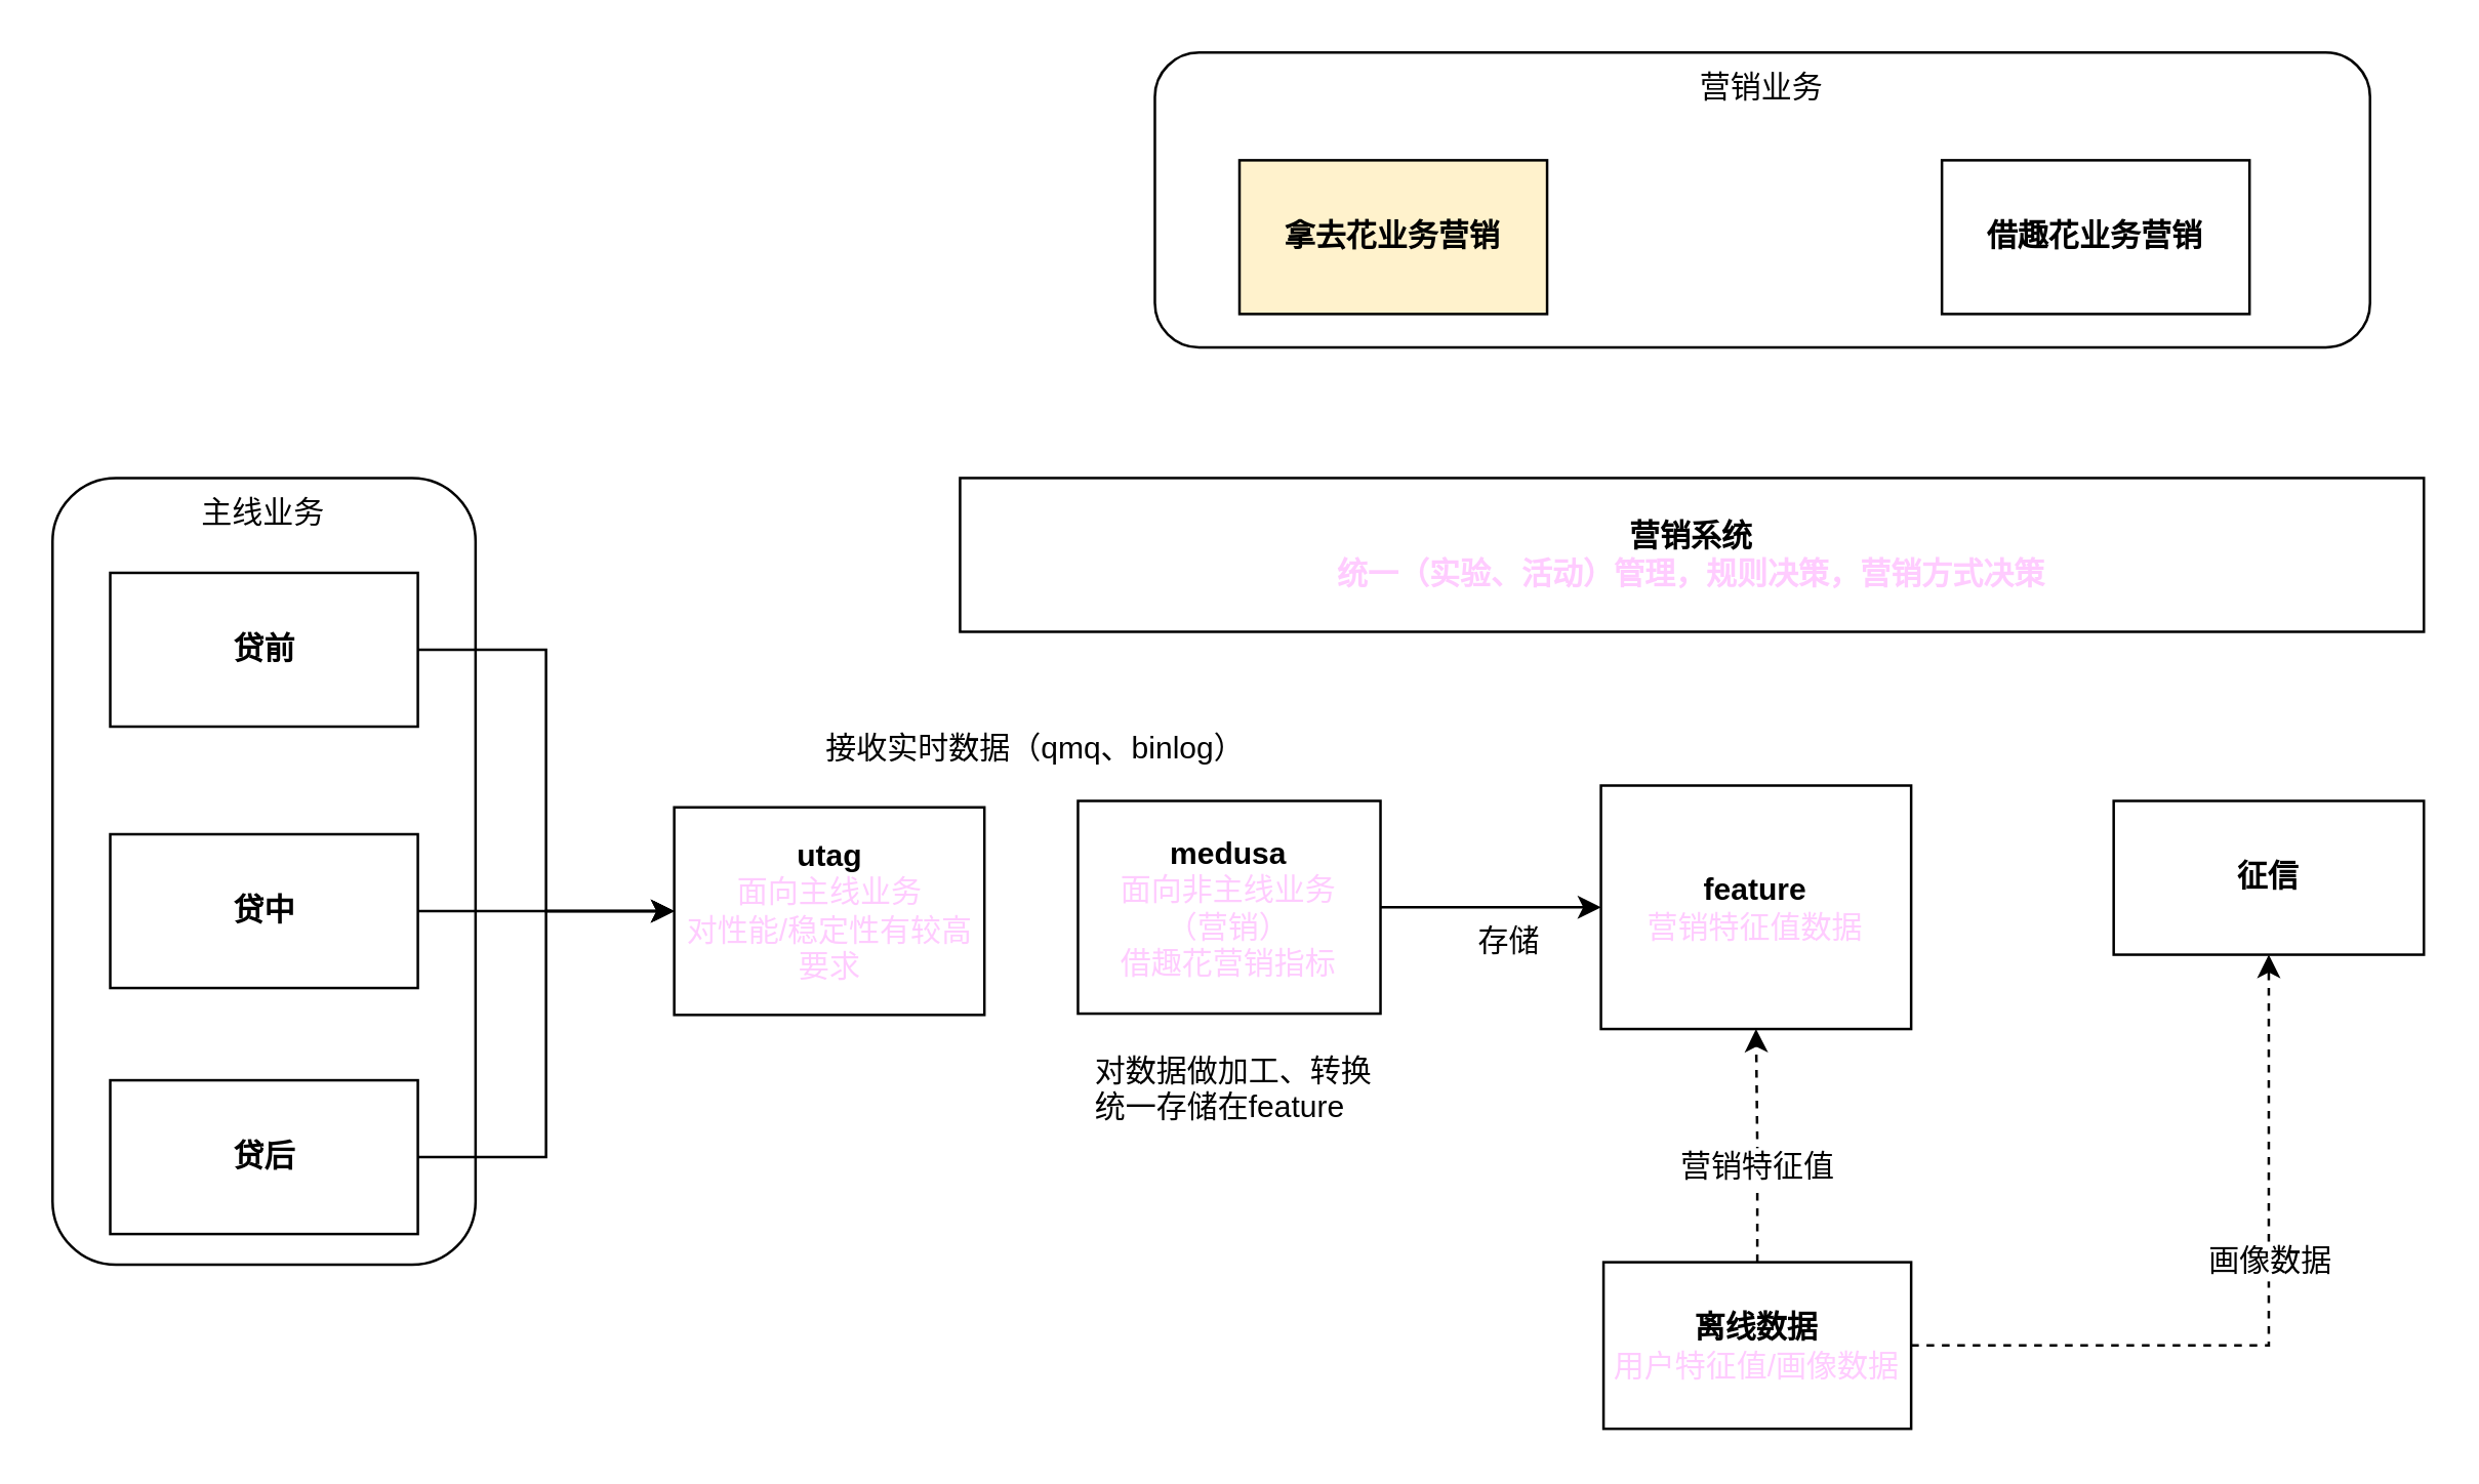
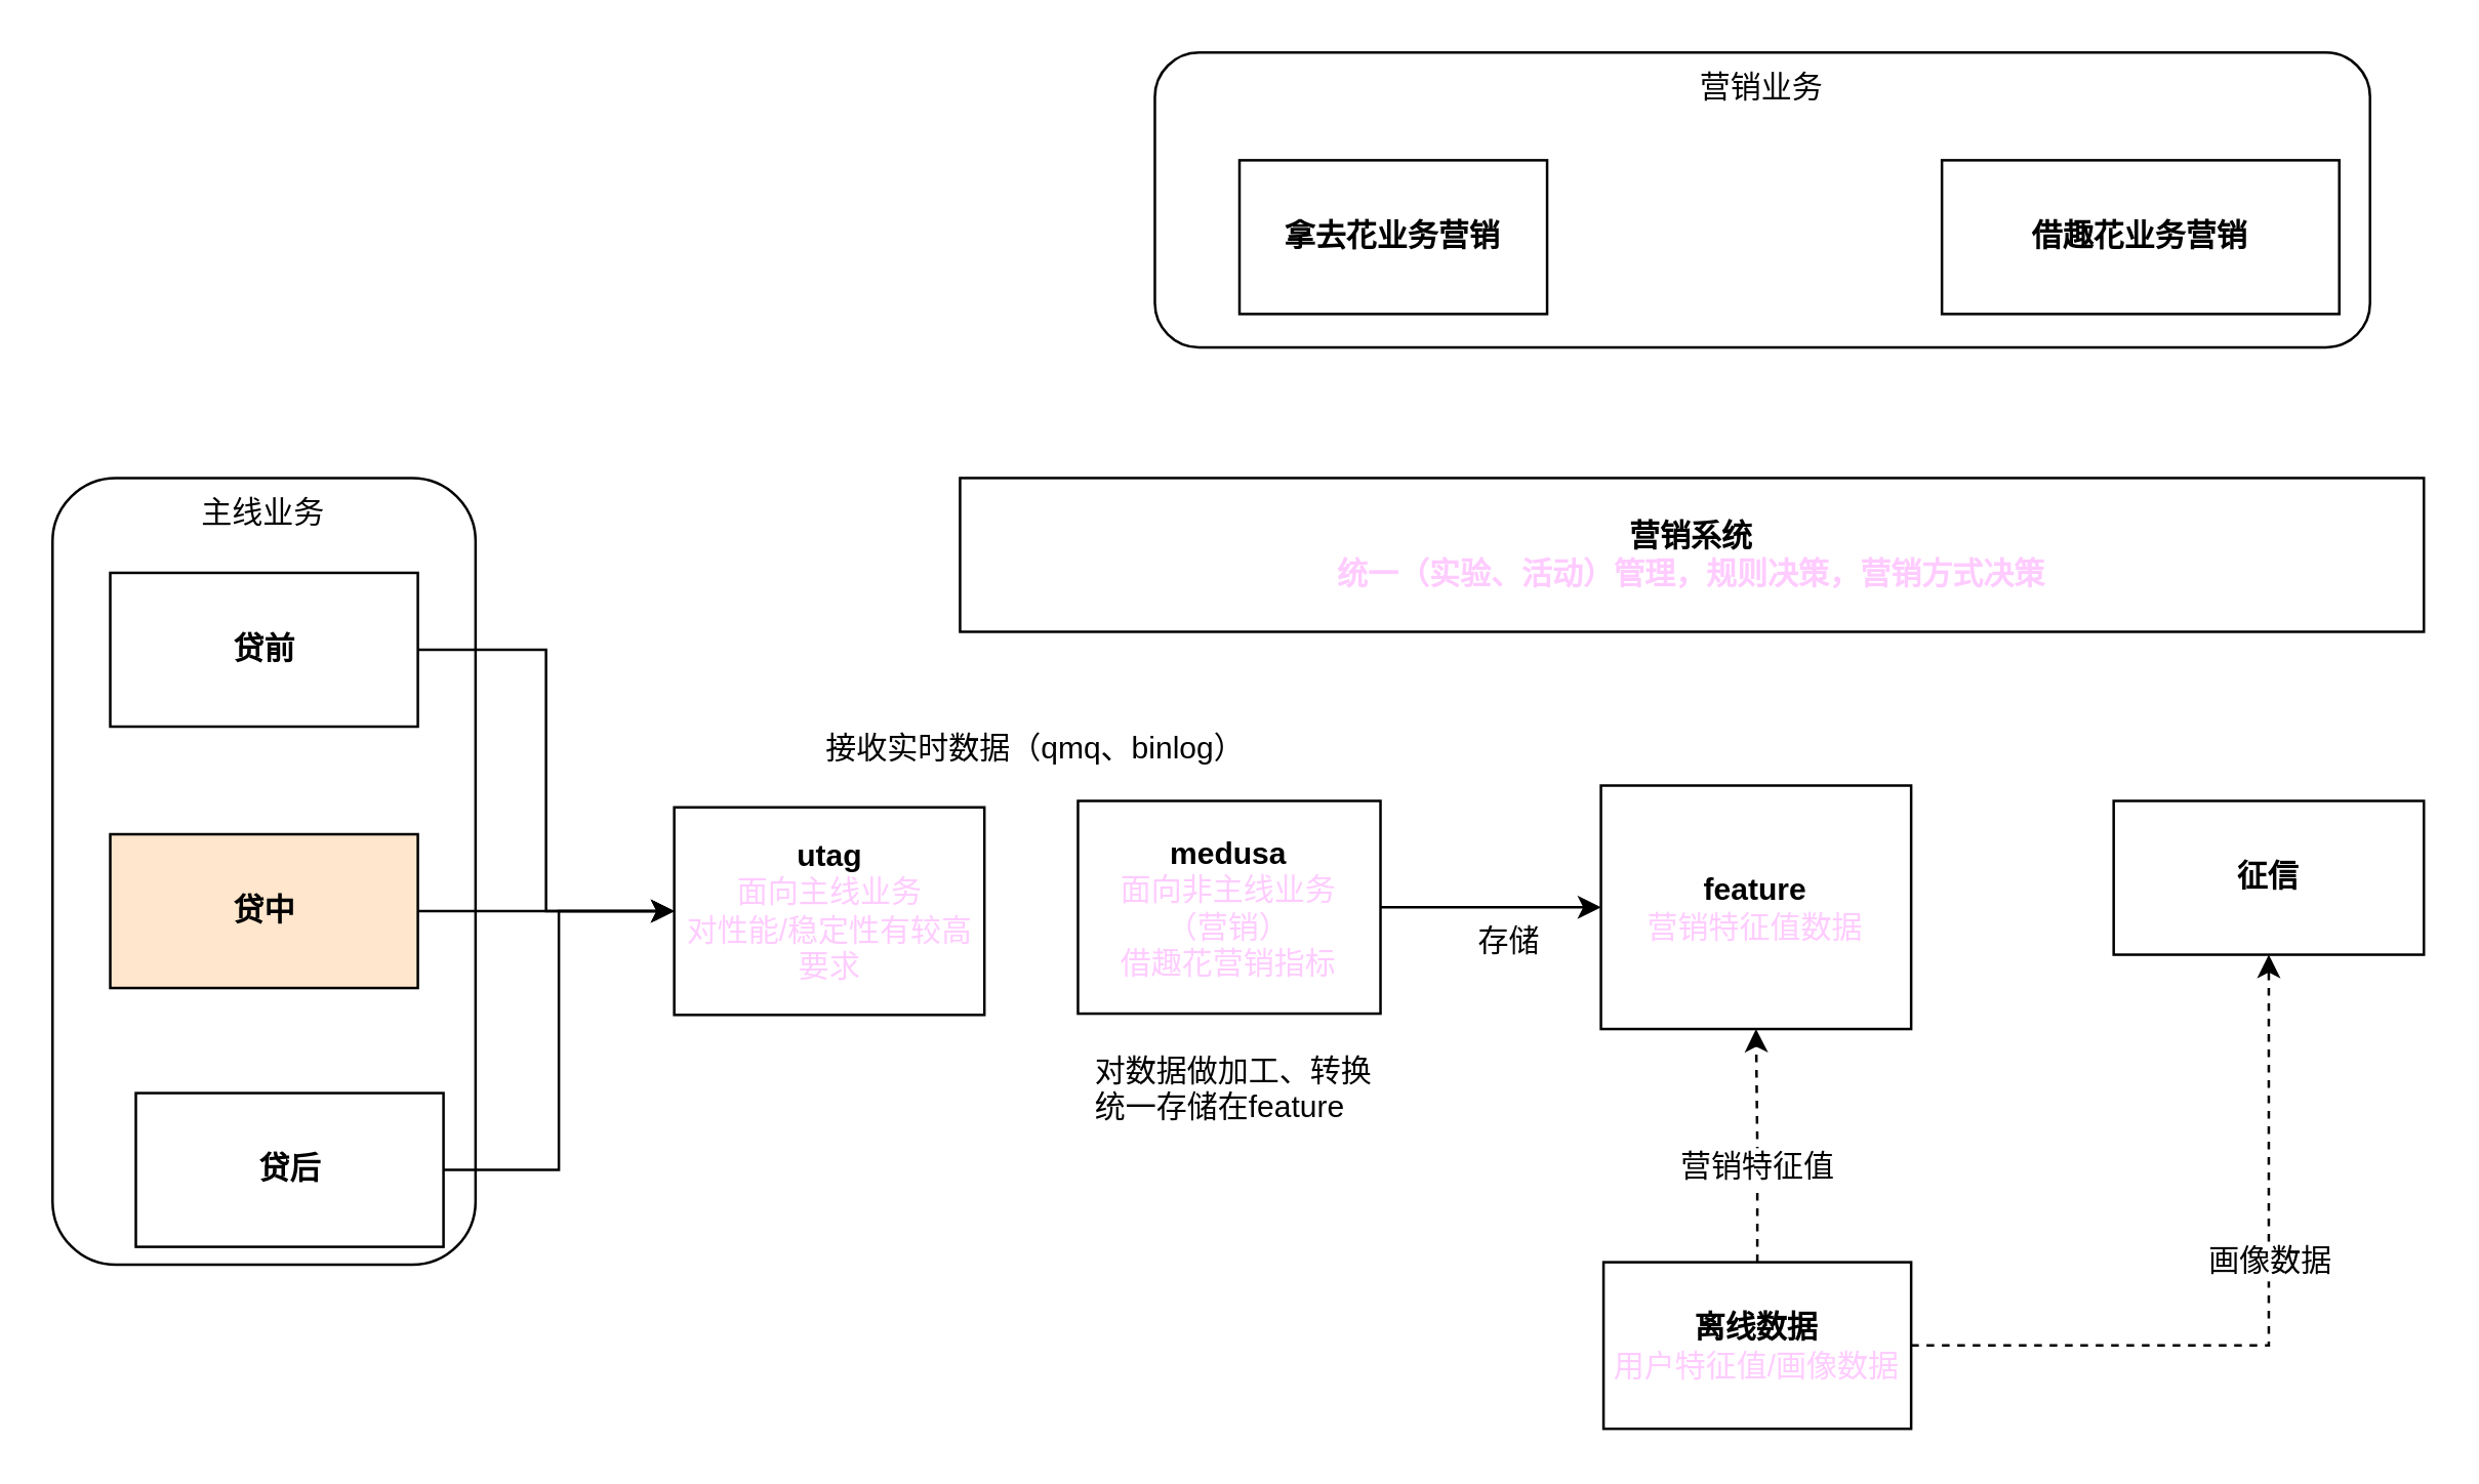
  <mxCell id="0" />
  <mxCell id="1" parent="0" />
  <mxCell id="2" value="营销业务" style="rounded=1;whiteSpace=wrap;html=1;verticalAlign=top;" vertex="1" parent="1"><mxGeometry x="450" y="20" width="474" height="115" as="geometry" /></mxCell>
  <mxCell id="3" value="主线业务" style="rounded=1;whiteSpace=wrap;html=1;verticalAlign=top;" vertex="1" parent="1"><mxGeometry x="20" y="186" width="165" height="307" as="geometry" /></mxCell>
  <mxCell id="4" style="edgeStyle=orthogonalEdgeStyle;rounded=0;orthogonalLoop=1;jettySize=auto;html=1;exitX=1;exitY=0.5;exitDx=0;exitDy=0;" edge="1" parent="1" source="5" target="6"><mxGeometry relative="1" as="geometry" /></mxCell>
  <mxCell id="5" value="&lt;b&gt;medusa&lt;/b&gt;&lt;br&gt;&lt;font color=&quot;#ffccff&quot;&gt;面向非主线业务&lt;br&gt;（营销）&lt;br&gt;&lt;/font&gt;&lt;span style=&quot;color: rgb(255 , 204 , 255)&quot;&gt;借趣花营销指标&lt;/span&gt;&lt;b&gt;&lt;br&gt;&lt;/b&gt;" style="rounded=0;whiteSpace=wrap;html=1;" vertex="1" parent="1"><mxGeometry x="420" y="312" width="118" height="83" as="geometry" /></mxCell>
  <mxCell id="6" value="&lt;b&gt;feature&lt;/b&gt;&lt;br&gt;&lt;font color=&quot;#ffccff&quot;&gt;营销特征值数据&lt;br&gt;&lt;/font&gt;" style="rounded=0;whiteSpace=wrap;html=1;" vertex="1" parent="1"><mxGeometry x="624" y="306" width="121" height="95" as="geometry" /></mxCell>
  <mxCell id="7" style="edgeStyle=orthogonalEdgeStyle;rounded=0;orthogonalLoop=1;jettySize=auto;html=1;exitX=0.5;exitY=0;exitDx=0;exitDy=0;dashed=1;" edge="1" parent="1" source="11" target="6"><mxGeometry relative="1" as="geometry" /></mxCell>
  <mxCell id="8" value="营销特征值" style="text;html=1;align=center;verticalAlign=middle;resizable=0;points=[];labelBackgroundColor=#ffffff;" vertex="1" connectable="0" parent="7"><mxGeometry x="0.006" y="9" relative="1" as="geometry"><mxPoint x="9" y="8" as="offset" /></mxGeometry></mxCell>
  <mxCell id="9" style="edgeStyle=orthogonalEdgeStyle;rounded=0;orthogonalLoop=1;jettySize=auto;html=1;exitX=1;exitY=0.5;exitDx=0;exitDy=0;entryX=0.5;entryY=1;entryDx=0;entryDy=0;dashed=1;" edge="1" parent="1" source="11" target="23"><mxGeometry relative="1" as="geometry" /></mxCell>
  <mxCell id="10" value="画像数据" style="text;html=1;align=center;verticalAlign=middle;resizable=0;points=[];labelBackgroundColor=#ffffff;" vertex="1" connectable="0" parent="9"><mxGeometry x="0.006" y="26" relative="1" as="geometry"><mxPoint x="26" y="-26" as="offset" /></mxGeometry></mxCell>
  <mxCell id="11" value="&lt;b&gt;离线数据&lt;/b&gt;&lt;br&gt;&lt;font color=&quot;#ffccff&quot;&gt;用户特征值/画像数据&lt;/font&gt;" style="rounded=0;whiteSpace=wrap;html=1;" vertex="1" parent="1"><mxGeometry x="625" y="492" width="120" height="65" as="geometry" /></mxCell>
- <mxCell id="12" value="&lt;b&gt;拿去花业务营销&lt;/b&gt;&lt;br&gt;" style="rounded=0;whiteSpace=wrap;html=1;fillColor=#fff2cc;" vertex="1" parent="1"><mxGeometry x="483" y="62" width="120" height="60" as="geometry" /></mxCell>
- <mxCell id="13" value="&lt;b&gt;借趣花业务营销&lt;/b&gt;" style="rounded=0;whiteSpace=wrap;html=1;" vertex="1" parent="1"><mxGeometry x="757" y="62" width="120" height="60" as="geometry" /></mxCell>
+ <mxCell id="12" value="&lt;b&gt;拿去花业务营销&lt;/b&gt;&lt;br&gt;" style="rounded=0;whiteSpace=wrap;html=1;" vertex="1" parent="1"><mxGeometry x="483" y="62" width="120" height="60" as="geometry" /></mxCell>
+ <mxCell id="13" value="&lt;b&gt;借趣花业务营销&lt;/b&gt;" style="rounded=0;whiteSpace=wrap;html=1;" vertex="1" parent="1"><mxGeometry x="757" y="62" width="155" height="60" as="geometry" /></mxCell>
  <mxCell id="14" value="&lt;b&gt;营销系统&lt;br&gt;&lt;font color=&quot;#ffccff&quot;&gt;统一（实验、&lt;/font&gt;&lt;/b&gt;&lt;b&gt;&lt;font color=&quot;#ffccff&quot;&gt;活动&lt;/font&gt;&lt;/b&gt;&lt;b&gt;&lt;font color=&quot;#ffccff&quot;&gt;）管理，规则决策，营销方式决策&lt;/font&gt;&lt;br&gt;&lt;/b&gt;" style="rounded=0;whiteSpace=wrap;html=1;" vertex="1" parent="1"><mxGeometry x="374" y="186" width="571" height="60" as="geometry" /></mxCell>
  <mxCell id="15" style="edgeStyle=orthogonalEdgeStyle;rounded=0;orthogonalLoop=1;jettySize=auto;html=1;exitX=1;exitY=0.5;exitDx=0;exitDy=0;entryX=0;entryY=0.5;entryDx=0;entryDy=0;" edge="1" parent="1" source="16" target="24"><mxGeometry relative="1" as="geometry" /></mxCell>
  <mxCell id="16" value="&lt;b&gt;贷前&lt;/b&gt;" style="rounded=0;whiteSpace=wrap;html=1;" vertex="1" parent="1"><mxGeometry x="42.5" y="223" width="120" height="60" as="geometry" /></mxCell>
  <mxCell id="17" style="edgeStyle=orthogonalEdgeStyle;rounded=0;orthogonalLoop=1;jettySize=auto;html=1;exitX=1;exitY=0.5;exitDx=0;exitDy=0;entryX=0;entryY=0.5;entryDx=0;entryDy=0;endArrow=open;" edge="1" parent="1" source="18" target="24"><mxGeometry relative="1" as="geometry"><mxPoint x="253.667" y="360.167" as="targetPoint" /></mxGeometry></mxCell>
- <mxCell id="18" value="&lt;b&gt;贷中&lt;/b&gt;" style="rounded=0;whiteSpace=wrap;html=1;" vertex="1" parent="1"><mxGeometry x="42.5" y="325" width="120" height="60" as="geometry" /></mxCell>
+ <mxCell id="18" value="&lt;b&gt;贷中&lt;/b&gt;" style="rounded=0;whiteSpace=wrap;html=1;fillColor=#ffe6cc;" vertex="1" parent="1"><mxGeometry x="42.5" y="325" width="120" height="60" as="geometry" /></mxCell>
  <mxCell id="19" style="edgeStyle=orthogonalEdgeStyle;rounded=0;orthogonalLoop=1;jettySize=auto;html=1;exitX=1;exitY=0.5;exitDx=0;exitDy=0;entryX=0;entryY=0.5;entryDx=0;entryDy=0;" edge="1" parent="1" source="20" target="24"><mxGeometry relative="1" as="geometry"><mxPoint x="257" y="358.5" as="targetPoint" /></mxGeometry></mxCell>
- <mxCell id="20" value="&lt;b&gt;贷后&lt;/b&gt;" style="rounded=0;whiteSpace=wrap;html=1;" vertex="1" parent="1"><mxGeometry x="42.5" y="421" width="120" height="60" as="geometry" /></mxCell>
+ <mxCell id="20" value="&lt;b&gt;贷后&lt;/b&gt;" style="rounded=0;whiteSpace=wrap;html=1;" vertex="1" parent="1"><mxGeometry x="52.5" y="426" width="120" height="60" as="geometry" /></mxCell>
  <mxCell id="21" value="接收实时数据（qmq、binlog）&lt;br&gt;" style="text;html=1;" vertex="1" parent="1"><mxGeometry x="320" y="278" width="168.5" height="30" as="geometry" /></mxCell>
  <mxCell id="22" value="存储" style="text;html=1;align=center;verticalAlign=middle;resizable=0;points=[];autosize=1;" vertex="1" parent="1"><mxGeometry x="571" y="358" width="34" height="18" as="geometry" /></mxCell>
  <mxCell id="23" value="&lt;b&gt;征信&lt;/b&gt;" style="rounded=0;whiteSpace=wrap;html=1;" vertex="1" parent="1"><mxGeometry x="824" y="312" width="121" height="60" as="geometry" /></mxCell>
  <mxCell id="24" value="&lt;b&gt;utag&lt;/b&gt;&lt;br&gt;&lt;font color=&quot;#ffccff&quot;&gt;面向主线业务&lt;br&gt;对性能/稳定性有较高要求&lt;/font&gt;" style="rounded=0;whiteSpace=wrap;html=1;" vertex="1" parent="1"><mxGeometry x="262.5" y="314.5" width="121" height="81" as="geometry" /></mxCell>
  <mxCell id="25" value="对数据做加工、转换&lt;br&gt;统一存储在feature" style="text;html=1;" vertex="1" parent="1"><mxGeometry x="425.005" y="404.002" width="249" height="28" as="geometry" /></mxCell>
